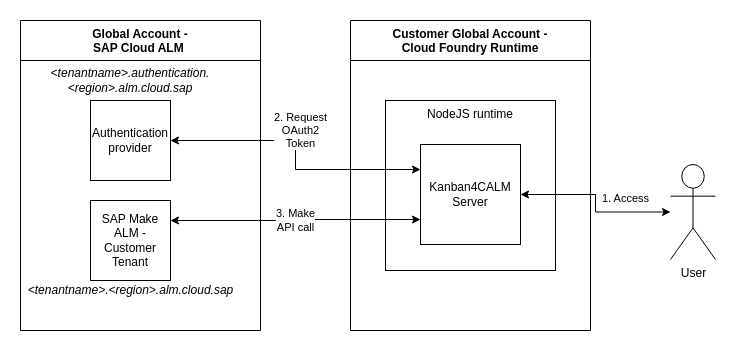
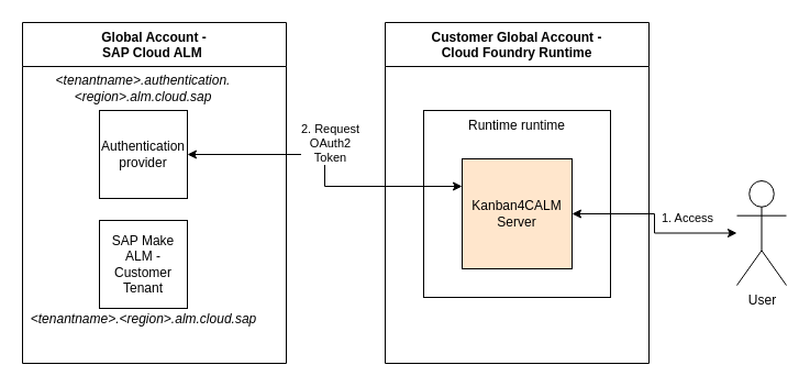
  <mxCell id="0" />
  <mxCell id="1" parent="0" />
  <mxCell id="2" value="Customer Global Account - &#10;Cloud Foundry Runtime" style="swimlane;startSize=40;verticalAlign=top;" vertex="1" parent="1"><mxGeometry x="350" y="20" width="240" height="310" as="geometry" /></mxCell>
- <mxCell id="3" value="NodeJS runtime" style="whiteSpace=wrap;html=1;aspect=fixed;verticalAlign=top;" vertex="1" parent="2"><mxGeometry x="35" y="80" width="170" height="170" as="geometry" /></mxCell>
- <mxCell id="4" value="Kanban4CALM Server" style="whiteSpace=wrap;html=1;aspect=fixed;" vertex="1" parent="2"><mxGeometry x="70" y="124" width="100" height="100" as="geometry" /></mxCell>
+ <mxCell id="3" value="Runtime runtime" style="whiteSpace=wrap;html=1;aspect=fixed;verticalAlign=top;" vertex="1" parent="2"><mxGeometry x="35" y="80" width="170" height="170" as="geometry" /></mxCell>
+ <mxCell id="4" value="Kanban4CALM Server" style="whiteSpace=wrap;html=1;aspect=fixed;fillColor=#ffe6cc;" vertex="1" parent="2"><mxGeometry x="70" y="124" width="100" height="100" as="geometry" /></mxCell>
  <mxCell id="5" value="1. Access" style="edgeStyle=orthogonalEdgeStyle;rounded=0;orthogonalLoop=1;jettySize=auto;html=1;entryX=1;entryY=0.5;entryDx=0;entryDy=0;endArrow=classic;endFill=1;startArrow=classic;startFill=1;" edge="1" parent="1" source="6" target="4"><mxGeometry x="-0.467" y="-14" relative="1" as="geometry"><mxPoint x="620" y="220" as="targetPoint" /><mxPoint as="offset" /></mxGeometry></mxCell>
  <mxCell id="6" value="User" style="shape=umlActor;verticalLabelPosition=bottom;verticalAlign=top;html=1;outlineConnect=0;" vertex="1" parent="1"><mxGeometry x="670" y="164" width="45" height="95" as="geometry" /></mxCell>
  <mxCell id="7" value="Global Account -&#10;SAP Cloud ALM " style="swimlane;startSize=40;" vertex="1" parent="1"><mxGeometry x="20" y="20" width="240" height="310" as="geometry" /></mxCell>
  <mxCell id="8" value="SAP Make ALM - Customer Tenant" style="whiteSpace=wrap;html=1;aspect=fixed;" vertex="1" parent="7"><mxGeometry x="70" y="180" width="80" height="80" as="geometry" /></mxCell>
  <mxCell id="9" value="Authentication provider" style="whiteSpace=wrap;html=1;aspect=fixed;" vertex="1" parent="7"><mxGeometry x="70" y="80" width="80" height="80" as="geometry" /></mxCell>
  <mxCell id="10" value="&amp;lt;tenantname&amp;gt;.&amp;lt;region&amp;gt;.alm.cloud.sap" style="text;html=1;align=center;verticalAlign=middle;resizable=0;points=[];autosize=1;strokeColor=none;fontStyle=2" vertex="1" parent="7"><mxGeometry y="260" width="220" height="20" as="geometry" /></mxCell>
  <mxCell id="11" value="&amp;lt;tenantname&amp;gt;.authentication.&amp;lt;region&amp;gt;.alm.cloud.sap" style="text;html=1;strokeColor=none;fillColor=none;align=center;verticalAlign=middle;whiteSpace=wrap;rounded=0;fontStyle=2" vertex="1" parent="7"><mxGeometry x="90" y="50" width="40" height="20" as="geometry" /></mxCell>
  <mxCell id="12" value="2. Request&lt;br&gt;OAuth2&lt;br&gt;Token" style="edgeStyle=orthogonalEdgeStyle;rounded=0;orthogonalLoop=1;jettySize=auto;html=1;exitX=0;exitY=0.25;exitDx=0;exitDy=0;entryX=1;entryY=0.5;entryDx=0;entryDy=0;endFill=1;startFill=1;startArrow=classic;" edge="1" parent="1" source="4" target="9"><mxGeometry x="0.104" y="-11" relative="1" as="geometry"><mxPoint x="310" y="110" as="targetPoint" /><mxPoint x="5" y="1" as="offset" /></mxGeometry></mxCell>
- <mxCell id="13" value="3. Make&lt;br&gt;API call" style="edgeStyle=orthogonalEdgeStyle;rounded=0;orthogonalLoop=1;jettySize=auto;html=1;exitX=0;exitY=0.75;exitDx=0;exitDy=0;entryX=1;entryY=0.25;entryDx=0;entryDy=0;endFill=1;startFill=1;startArrow=classic;" edge="1" parent="1" source="4" target="8"><mxGeometry relative="1" as="geometry"><mxPoint x="190" y="190" as="targetPoint" /></mxGeometry></mxCell>
